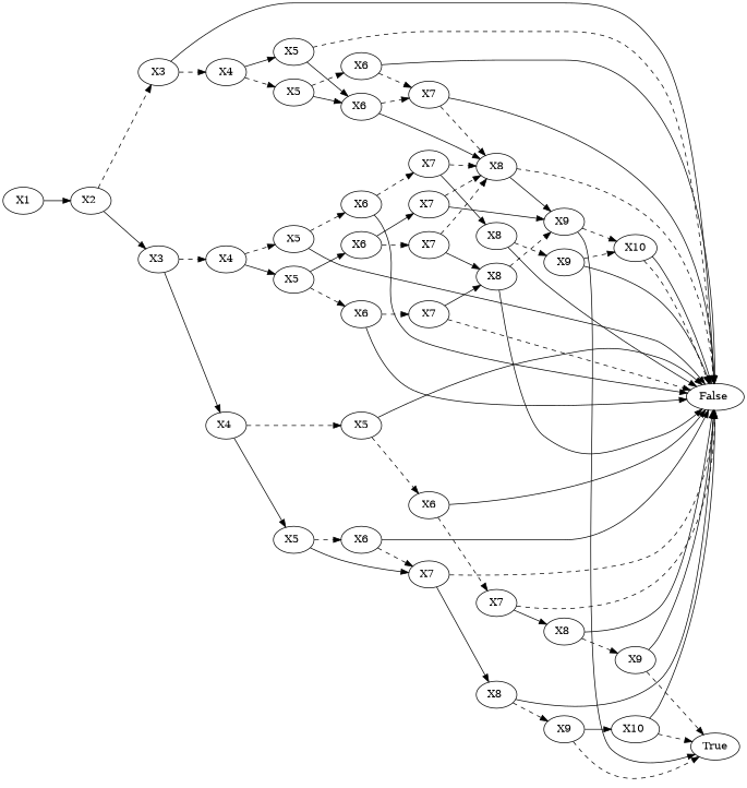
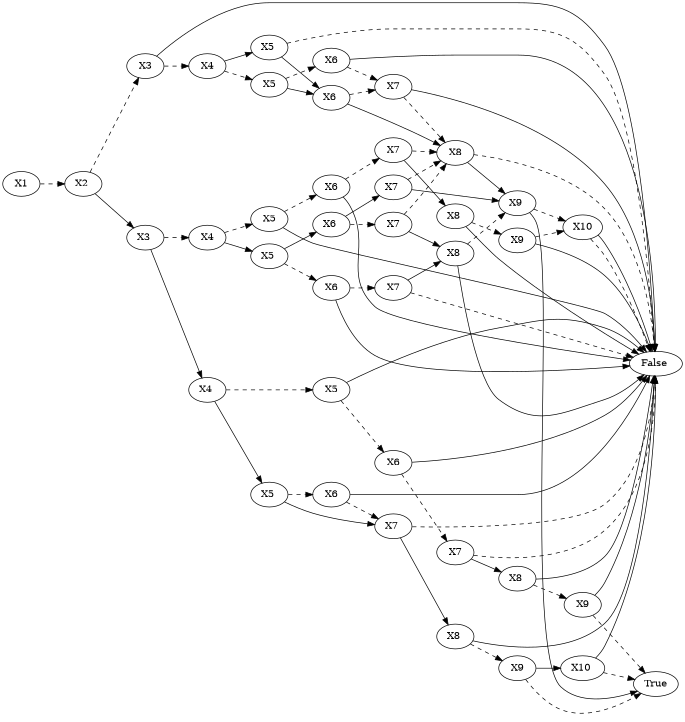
  digraph {
    rankdir=LR
    edge [fontcolor=gray]
    n1 [label=X1]
    n2 [label="X2 "]
    n3 [label="False "]
    n4 [label=X3]
    n5 [label="X3 "]
    n6 [label=X4]
    n7 [label=X4]
    n8 [label="X4 "]
    n9 [label=X5]
    n10 [label="X5 "]
    n11 [label=X6]
    n12 [label="X6 "]
    n13 [label=X7]
    n14 [label=X8]
    n15 [label="X9 "]
    n16 [label=X10]
    n17 [label=True]
    n18 [label=X5]
    n19 [label="X5 "]
    n20 [label=X5]
    n21 [label="X5 "]
    n22 [label=X6]
    n23 [label=X6]
    n24 [label="X6 "]
    n25 [label=X7]
    n26 [label="X8 "]
    n27 [label=X9]
    n28 [label=X7]
    n29 [label=X7]
    n30 [label="X7 "]
    n31 [label="X8 "]
    n32 [label=X6]
    n33 [label=X6]
    n34 [label="X7 "]
    n35 [label=X7]
    n36 [label="X8 "]
    n37 [label=X9]
    n38 [label="X8 "]
    n39 [label=X9]
    n40 [label="X10 "]
-   n1 -> n2
+   n1 -> n2 [style=dashed]
    n2 -> n4 [style=dashed]
    n2 -> n5
    n4 -> n3
    n4 -> n6 [style=dashed]
    n5 -> n7 [style=dashed]
    n5 -> n8
    n6 -> n9 [style=dashed]
    n6 -> n10
    n7 -> n18 [style=dashed]
    n7 -> n19
    n8 -> n20 [style=dashed]
    n8 -> n21
    n9 -> n11 [style=dashed]
    n9 -> n12
    n10 -> n3 [style=dashed]
    n10 -> n12
    n11 -> n3
    n11 -> n13 [style=dashed]
    n12 -> n13 [style=dashed]
    n12 -> n14
    n13 -> n3
    n13 -> n14 [style=dashed]
    n14 -> n3 [style=dashed]
    n14 -> n15
    n15 -> n16 [style=dashed]
    n15 -> n17
    n16 -> n3 [style=dashed]
    n16 -> n3
    n18 -> n3
    n18 -> n22 [style=dashed]
    n19 -> n23 [style=dashed]
    n19 -> n24
    n20 -> n3
    n20 -> n32 [style=dashed]
    n21 -> n33 [style=dashed]
    n21 -> n34
    n22 -> n3
    n22 -> n25 [style=dashed]
    n23 -> n3
    n23 -> n28 [style=dashed]
    n24 -> n29 [style=dashed]
    n24 -> n30
    n25 -> n14 [style=dashed]
    n25 -> n26
    n26 -> n3
    n26 -> n27 [style=dashed]
    n27 -> n3
    n27 -> n16 [style=dashed]
    n28 -> n3 [style=dashed]
    n28 -> n31
    n29 -> n14 [style=dashed]
    n29 -> n31
    n30 -> n14 [style=dashed]
    n30 -> n15
    n31 -> n3
    n31 -> n15 [style=dashed]
    n32 -> n3
    n32 -> n35 [style=dashed]
    n33 -> n3
    n33 -> n34 [style=dashed]
    n34 -> n3 [style=dashed]
    n34 -> n38
    n35 -> n3 [style=dashed]
    n35 -> n36
    n36 -> n3
    n36 -> n37 [style=dashed]
    n37 -> n3
    n37 -> n17 [style=dashed]
    n38 -> n3
    n38 -> n39 [style=dashed]
    n39 -> n17 [style=dashed]
    n39 -> n40
    n40 -> n3
    n40 -> n17 [style=dashed]
  }
